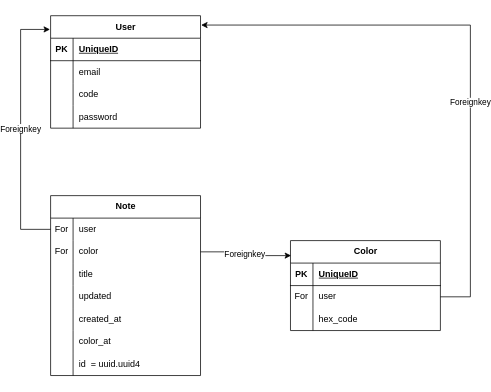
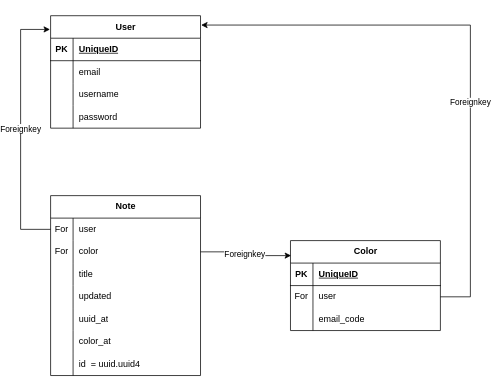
  <mxCell id="0" />
  <mxCell id="1" parent="0" />
  <mxCell id="2" value="Color" style="shape=table;startSize=30;container=1;collapsible=1;childLayout=tableLayout;fixedRows=1;rowLines=0;fontStyle=1;align=center;resizeLast=1;html=1;" vertex="1" parent="1"><mxGeometry x="380" y="320" width="200" height="120" as="geometry" /></mxCell>
  <mxCell id="3" value="" style="shape=tableRow;horizontal=0;startSize=0;swimlaneHead=0;swimlaneBody=0;fillColor=none;collapsible=0;dropTarget=0;points=[[0,0.5],[1,0.5]];portConstraint=eastwest;top=0;left=0;right=0;bottom=1;" vertex="1" parent="2"><mxGeometry y="30" width="200" height="30" as="geometry" /></mxCell>
  <mxCell id="4" value="PK" style="shape=partialRectangle;connectable=0;fillColor=none;top=0;left=0;bottom=0;right=0;fontStyle=1;overflow=hidden;whiteSpace=wrap;html=1;" vertex="1" parent="3"><mxGeometry width="30" height="30" as="geometry"><mxRectangle width="30" height="30" as="alternateBounds" /></mxGeometry></mxCell>
  <mxCell id="5" value="UniqueID" style="shape=partialRectangle;connectable=0;fillColor=none;top=0;left=0;bottom=0;right=0;align=left;spacingLeft=6;fontStyle=5;overflow=hidden;whiteSpace=wrap;html=1;" vertex="1" parent="3"><mxGeometry x="30" width="170" height="30" as="geometry"><mxRectangle width="170" height="30" as="alternateBounds" /></mxGeometry></mxCell>
  <mxCell id="6" style="shape=tableRow;horizontal=0;startSize=0;swimlaneHead=0;swimlaneBody=0;fillColor=none;collapsible=0;dropTarget=0;points=[[0,0.5],[1,0.5]];portConstraint=eastwest;top=0;left=0;right=0;bottom=0;" vertex="1" parent="2"><mxGeometry y="60" width="200" height="30" as="geometry" /></mxCell>
  <mxCell id="7" value="For" style="shape=partialRectangle;connectable=0;fillColor=none;top=0;left=0;bottom=0;right=0;editable=1;overflow=hidden;whiteSpace=wrap;html=1;" vertex="1" parent="6"><mxGeometry width="30" height="30" as="geometry"><mxRectangle width="30" height="30" as="alternateBounds" /></mxGeometry></mxCell>
  <mxCell id="8" value="user" style="shape=partialRectangle;connectable=0;fillColor=none;top=0;left=0;bottom=0;right=0;align=left;spacingLeft=6;overflow=hidden;whiteSpace=wrap;html=1;" vertex="1" parent="6"><mxGeometry x="30" width="170" height="30" as="geometry"><mxRectangle width="170" height="30" as="alternateBounds" /></mxGeometry></mxCell>
  <mxCell id="9" value="" style="shape=tableRow;horizontal=0;startSize=0;swimlaneHead=0;swimlaneBody=0;fillColor=none;collapsible=0;dropTarget=0;points=[[0,0.5],[1,0.5]];portConstraint=eastwest;top=0;left=0;right=0;bottom=0;" vertex="1" parent="2"><mxGeometry y="90" width="200" height="30" as="geometry" /></mxCell>
  <mxCell id="10" value="" style="shape=partialRectangle;connectable=0;fillColor=none;top=0;left=0;bottom=0;right=0;editable=1;overflow=hidden;whiteSpace=wrap;html=1;" vertex="1" parent="9"><mxGeometry width="30" height="30" as="geometry"><mxRectangle width="30" height="30" as="alternateBounds" /></mxGeometry></mxCell>
- <mxCell id="11" value="hex_code" style="shape=partialRectangle;connectable=0;fillColor=none;top=0;left=0;bottom=0;right=0;align=left;spacingLeft=6;overflow=hidden;whiteSpace=wrap;html=1;" vertex="1" parent="9"><mxGeometry x="30" width="170" height="30" as="geometry"><mxRectangle width="170" height="30" as="alternateBounds" /></mxGeometry></mxCell>
+ <mxCell id="11" value="email_code" style="shape=partialRectangle;connectable=0;fillColor=none;top=0;left=0;bottom=0;right=0;align=left;spacingLeft=6;overflow=hidden;whiteSpace=wrap;html=1;" vertex="1" parent="9"><mxGeometry x="30" width="170" height="30" as="geometry"><mxRectangle width="170" height="30" as="alternateBounds" /></mxGeometry></mxCell>
  <mxCell id="12" value="Note" style="shape=table;startSize=30;container=1;collapsible=1;childLayout=tableLayout;fixedRows=1;rowLines=0;fontStyle=1;align=center;resizeLast=1;html=1;" vertex="1" parent="1"><mxGeometry x="60" y="260" width="200" height="240" as="geometry" /></mxCell>
  <mxCell id="13" style="shape=tableRow;horizontal=0;startSize=0;swimlaneHead=0;swimlaneBody=0;fillColor=none;collapsible=0;dropTarget=0;points=[[0,0.5],[1,0.5]];portConstraint=eastwest;top=0;left=0;right=0;bottom=0;" vertex="1" parent="12"><mxGeometry y="30" width="200" height="30" as="geometry" /></mxCell>
  <mxCell id="14" value="For" style="shape=partialRectangle;connectable=0;fillColor=none;top=0;left=0;bottom=0;right=0;editable=1;overflow=hidden;whiteSpace=wrap;html=1;" vertex="1" parent="13"><mxGeometry width="30" height="30" as="geometry"><mxRectangle width="30" height="30" as="alternateBounds" /></mxGeometry></mxCell>
  <mxCell id="15" value="user" style="shape=partialRectangle;connectable=0;fillColor=none;top=0;left=0;bottom=0;right=0;align=left;spacingLeft=6;overflow=hidden;whiteSpace=wrap;html=1;" vertex="1" parent="13"><mxGeometry x="30" width="170" height="30" as="geometry"><mxRectangle width="170" height="30" as="alternateBounds" /></mxGeometry></mxCell>
  <mxCell id="16" style="shape=tableRow;horizontal=0;startSize=0;swimlaneHead=0;swimlaneBody=0;fillColor=none;collapsible=0;dropTarget=0;points=[[0,0.5],[1,0.5]];portConstraint=eastwest;top=0;left=0;right=0;bottom=0;" vertex="1" parent="12"><mxGeometry y="60" width="200" height="30" as="geometry" /></mxCell>
  <mxCell id="17" value="For" style="shape=partialRectangle;connectable=0;fillColor=none;top=0;left=0;bottom=0;right=0;editable=1;overflow=hidden;whiteSpace=wrap;html=1;" vertex="1" parent="16"><mxGeometry width="30" height="30" as="geometry"><mxRectangle width="30" height="30" as="alternateBounds" /></mxGeometry></mxCell>
  <mxCell id="18" value="color" style="shape=partialRectangle;connectable=0;fillColor=none;top=0;left=0;bottom=0;right=0;align=left;spacingLeft=6;overflow=hidden;whiteSpace=wrap;html=1;" vertex="1" parent="16"><mxGeometry x="30" width="170" height="30" as="geometry"><mxRectangle width="170" height="30" as="alternateBounds" /></mxGeometry></mxCell>
  <mxCell id="19" value="" style="shape=tableRow;horizontal=0;startSize=0;swimlaneHead=0;swimlaneBody=0;fillColor=none;collapsible=0;dropTarget=0;points=[[0,0.5],[1,0.5]];portConstraint=eastwest;top=0;left=0;right=0;bottom=0;" vertex="1" parent="12"><mxGeometry y="90" width="200" height="30" as="geometry" /></mxCell>
  <mxCell id="20" value="" style="shape=partialRectangle;connectable=0;fillColor=none;top=0;left=0;bottom=0;right=0;editable=1;overflow=hidden;whiteSpace=wrap;html=1;" vertex="1" parent="19"><mxGeometry width="30" height="30" as="geometry"><mxRectangle width="30" height="30" as="alternateBounds" /></mxGeometry></mxCell>
  <mxCell id="21" value="title" style="shape=partialRectangle;connectable=0;fillColor=none;top=0;left=0;bottom=0;right=0;align=left;spacingLeft=6;overflow=hidden;whiteSpace=wrap;html=1;" vertex="1" parent="19"><mxGeometry x="30" width="170" height="30" as="geometry"><mxRectangle width="170" height="30" as="alternateBounds" /></mxGeometry></mxCell>
  <mxCell id="22" value="" style="shape=tableRow;horizontal=0;startSize=0;swimlaneHead=0;swimlaneBody=0;fillColor=none;collapsible=0;dropTarget=0;points=[[0,0.5],[1,0.5]];portConstraint=eastwest;top=0;left=0;right=0;bottom=0;" vertex="1" parent="12"><mxGeometry y="120" width="200" height="30" as="geometry" /></mxCell>
  <mxCell id="23" value="" style="shape=partialRectangle;connectable=0;fillColor=none;top=0;left=0;bottom=0;right=0;editable=1;overflow=hidden;whiteSpace=wrap;html=1;" vertex="1" parent="22"><mxGeometry width="30" height="30" as="geometry"><mxRectangle width="30" height="30" as="alternateBounds" /></mxGeometry></mxCell>
  <mxCell id="24" value="updated" style="shape=partialRectangle;connectable=0;fillColor=none;top=0;left=0;bottom=0;right=0;align=left;spacingLeft=6;overflow=hidden;whiteSpace=wrap;html=1;" vertex="1" parent="22"><mxGeometry x="30" width="170" height="30" as="geometry"><mxRectangle width="170" height="30" as="alternateBounds" /></mxGeometry></mxCell>
  <mxCell id="25" style="shape=tableRow;horizontal=0;startSize=0;swimlaneHead=0;swimlaneBody=0;fillColor=none;collapsible=0;dropTarget=0;points=[[0,0.5],[1,0.5]];portConstraint=eastwest;top=0;left=0;right=0;bottom=0;" vertex="1" parent="12"><mxGeometry y="150" width="200" height="30" as="geometry" /></mxCell>
  <mxCell id="26" style="shape=partialRectangle;connectable=0;fillColor=none;top=0;left=0;bottom=0;right=0;editable=1;overflow=hidden;whiteSpace=wrap;html=1;" vertex="1" parent="25"><mxGeometry width="30" height="30" as="geometry"><mxRectangle width="30" height="30" as="alternateBounds" /></mxGeometry></mxCell>
- <mxCell id="27" value="created_at" style="shape=partialRectangle;connectable=0;fillColor=none;top=0;left=0;bottom=0;right=0;align=left;spacingLeft=6;overflow=hidden;whiteSpace=wrap;html=1;" vertex="1" parent="25"><mxGeometry x="30" width="170" height="30" as="geometry"><mxRectangle width="170" height="30" as="alternateBounds" /></mxGeometry></mxCell>
+ <mxCell id="27" value="uuid_at" style="shape=partialRectangle;connectable=0;fillColor=none;top=0;left=0;bottom=0;right=0;align=left;spacingLeft=6;overflow=hidden;whiteSpace=wrap;html=1;" vertex="1" parent="25"><mxGeometry x="30" width="170" height="30" as="geometry"><mxRectangle width="170" height="30" as="alternateBounds" /></mxGeometry></mxCell>
  <mxCell id="28" style="shape=tableRow;horizontal=0;startSize=0;swimlaneHead=0;swimlaneBody=0;fillColor=none;collapsible=0;dropTarget=0;points=[[0,0.5],[1,0.5]];portConstraint=eastwest;top=0;left=0;right=0;bottom=0;" vertex="1" parent="12"><mxGeometry y="180" width="200" height="30" as="geometry" /></mxCell>
  <mxCell id="29" style="shape=partialRectangle;connectable=0;fillColor=none;top=0;left=0;bottom=0;right=0;editable=1;overflow=hidden;whiteSpace=wrap;html=1;" vertex="1" parent="28"><mxGeometry width="30" height="30" as="geometry"><mxRectangle width="30" height="30" as="alternateBounds" /></mxGeometry></mxCell>
  <mxCell id="30" value="color_at" style="shape=partialRectangle;connectable=0;fillColor=none;top=0;left=0;bottom=0;right=0;align=left;spacingLeft=6;overflow=hidden;whiteSpace=wrap;html=1;" vertex="1" parent="28"><mxGeometry x="30" width="170" height="30" as="geometry"><mxRectangle width="170" height="30" as="alternateBounds" /></mxGeometry></mxCell>
  <mxCell id="31" value="" style="shape=tableRow;horizontal=0;startSize=0;swimlaneHead=0;swimlaneBody=0;fillColor=none;collapsible=0;dropTarget=0;points=[[0,0.5],[1,0.5]];portConstraint=eastwest;top=0;left=0;right=0;bottom=0;" vertex="1" parent="12"><mxGeometry y="210" width="200" height="30" as="geometry" /></mxCell>
  <mxCell id="32" value="" style="shape=partialRectangle;connectable=0;fillColor=none;top=0;left=0;bottom=0;right=0;editable=1;overflow=hidden;whiteSpace=wrap;html=1;" vertex="1" parent="31"><mxGeometry width="30" height="30" as="geometry"><mxRectangle width="30" height="30" as="alternateBounds" /></mxGeometry></mxCell>
  <mxCell id="33" value="id&amp;nbsp; = uuid.uuid4" style="shape=partialRectangle;connectable=0;fillColor=none;top=0;left=0;bottom=0;right=0;align=left;spacingLeft=6;overflow=hidden;whiteSpace=wrap;html=1;" vertex="1" parent="31"><mxGeometry x="30" width="170" height="30" as="geometry"><mxRectangle width="170" height="30" as="alternateBounds" /></mxGeometry></mxCell>
  <mxCell id="34" style="edgeStyle=orthogonalEdgeStyle;rounded=0;orthogonalLoop=1;jettySize=auto;html=1;exitX=1;exitY=0.5;exitDx=0;exitDy=0;entryX=0.004;entryY=0.167;entryDx=0;entryDy=0;entryPerimeter=0;" edge="1" parent="1" source="16" target="2"><mxGeometry relative="1" as="geometry" /></mxCell>
  <mxCell id="35" value="Foreignkey" style="edgeLabel;html=1;align=center;verticalAlign=middle;resizable=0;points=[];" vertex="1" connectable="0" parent="34"><mxGeometry x="-0.076" y="-2" relative="1" as="geometry"><mxPoint as="offset" /></mxGeometry></mxCell>
  <mxCell id="36" value="User" style="shape=table;startSize=30;container=1;collapsible=1;childLayout=tableLayout;fixedRows=1;rowLines=0;fontStyle=1;align=center;resizeLast=1;html=1;" vertex="1" parent="1"><mxGeometry x="60" y="20" width="200" height="150" as="geometry" /></mxCell>
  <mxCell id="37" value="" style="shape=tableRow;horizontal=0;startSize=0;swimlaneHead=0;swimlaneBody=0;fillColor=none;collapsible=0;dropTarget=0;points=[[0,0.5],[1,0.5]];portConstraint=eastwest;top=0;left=0;right=0;bottom=1;" vertex="1" parent="36"><mxGeometry y="30" width="200" height="30" as="geometry" /></mxCell>
  <mxCell id="38" value="PK" style="shape=partialRectangle;connectable=0;fillColor=none;top=0;left=0;bottom=0;right=0;fontStyle=1;overflow=hidden;whiteSpace=wrap;html=1;" vertex="1" parent="37"><mxGeometry width="30" height="30" as="geometry"><mxRectangle width="30" height="30" as="alternateBounds" /></mxGeometry></mxCell>
  <mxCell id="39" value="UniqueID" style="shape=partialRectangle;connectable=0;fillColor=none;top=0;left=0;bottom=0;right=0;align=left;spacingLeft=6;fontStyle=5;overflow=hidden;whiteSpace=wrap;html=1;" vertex="1" parent="37"><mxGeometry x="30" width="170" height="30" as="geometry"><mxRectangle width="170" height="30" as="alternateBounds" /></mxGeometry></mxCell>
  <mxCell id="40" value="" style="shape=tableRow;horizontal=0;startSize=0;swimlaneHead=0;swimlaneBody=0;fillColor=none;collapsible=0;dropTarget=0;points=[[0,0.5],[1,0.5]];portConstraint=eastwest;top=0;left=0;right=0;bottom=0;" vertex="1" parent="36"><mxGeometry y="60" width="200" height="30" as="geometry" /></mxCell>
  <mxCell id="41" value="" style="shape=partialRectangle;connectable=0;fillColor=none;top=0;left=0;bottom=0;right=0;editable=1;overflow=hidden;whiteSpace=wrap;html=1;" vertex="1" parent="40"><mxGeometry width="30" height="30" as="geometry"><mxRectangle width="30" height="30" as="alternateBounds" /></mxGeometry></mxCell>
  <mxCell id="42" value="email" style="shape=partialRectangle;connectable=0;fillColor=none;top=0;left=0;bottom=0;right=0;align=left;spacingLeft=6;overflow=hidden;whiteSpace=wrap;html=1;" vertex="1" parent="40"><mxGeometry x="30" width="170" height="30" as="geometry"><mxRectangle width="170" height="30" as="alternateBounds" /></mxGeometry></mxCell>
  <mxCell id="43" style="shape=tableRow;horizontal=0;startSize=0;swimlaneHead=0;swimlaneBody=0;fillColor=none;collapsible=0;dropTarget=0;points=[[0,0.5],[1,0.5]];portConstraint=eastwest;top=0;left=0;right=0;bottom=0;" vertex="1" parent="36"><mxGeometry y="90" width="200" height="30" as="geometry" /></mxCell>
  <mxCell id="44" style="shape=partialRectangle;connectable=0;fillColor=none;top=0;left=0;bottom=0;right=0;editable=1;overflow=hidden;whiteSpace=wrap;html=1;" vertex="1" parent="43"><mxGeometry width="30" height="30" as="geometry"><mxRectangle width="30" height="30" as="alternateBounds" /></mxGeometry></mxCell>
- <mxCell id="45" value="code" style="shape=partialRectangle;connectable=0;fillColor=none;top=0;left=0;bottom=0;right=0;align=left;spacingLeft=6;overflow=hidden;whiteSpace=wrap;html=1;" vertex="1" parent="43"><mxGeometry x="30" width="170" height="30" as="geometry"><mxRectangle width="170" height="30" as="alternateBounds" /></mxGeometry></mxCell>
+ <mxCell id="45" value="username" style="shape=partialRectangle;connectable=0;fillColor=none;top=0;left=0;bottom=0;right=0;align=left;spacingLeft=6;overflow=hidden;whiteSpace=wrap;html=1;" vertex="1" parent="43"><mxGeometry x="30" width="170" height="30" as="geometry"><mxRectangle width="170" height="30" as="alternateBounds" /></mxGeometry></mxCell>
  <mxCell id="46" style="shape=tableRow;horizontal=0;startSize=0;swimlaneHead=0;swimlaneBody=0;fillColor=none;collapsible=0;dropTarget=0;points=[[0,0.5],[1,0.5]];portConstraint=eastwest;top=0;left=0;right=0;bottom=0;" vertex="1" parent="36"><mxGeometry y="120" width="200" height="30" as="geometry" /></mxCell>
  <mxCell id="47" style="shape=partialRectangle;connectable=0;fillColor=none;top=0;left=0;bottom=0;right=0;editable=1;overflow=hidden;whiteSpace=wrap;html=1;" vertex="1" parent="46"><mxGeometry width="30" height="30" as="geometry"><mxRectangle width="30" height="30" as="alternateBounds" /></mxGeometry></mxCell>
  <mxCell id="48" value="password" style="shape=partialRectangle;connectable=0;fillColor=none;top=0;left=0;bottom=0;right=0;align=left;spacingLeft=6;overflow=hidden;whiteSpace=wrap;html=1;" vertex="1" parent="46"><mxGeometry x="30" width="170" height="30" as="geometry"><mxRectangle width="170" height="30" as="alternateBounds" /></mxGeometry></mxCell>
  <mxCell id="49" style="edgeStyle=orthogonalEdgeStyle;rounded=0;orthogonalLoop=1;jettySize=auto;html=1;exitX=0;exitY=0.5;exitDx=0;exitDy=0;entryX=-0.004;entryY=0.122;entryDx=0;entryDy=0;entryPerimeter=0;" edge="1" parent="1" source="13" target="36"><mxGeometry relative="1" as="geometry"><Array as="points"><mxPoint x="20" y="305" /><mxPoint x="20" y="38" /></Array></mxGeometry></mxCell>
  <mxCell id="50" value="Foreignkey" style="edgeLabel;html=1;align=center;verticalAlign=middle;resizable=0;points=[];" vertex="1" connectable="0" parent="49"><mxGeometry x="0.012" y="1" relative="1" as="geometry"><mxPoint as="offset" /></mxGeometry></mxCell>
  <mxCell id="51" style="edgeStyle=orthogonalEdgeStyle;rounded=0;orthogonalLoop=1;jettySize=auto;html=1;exitX=1;exitY=0.5;exitDx=0;exitDy=0;entryX=1.004;entryY=0.083;entryDx=0;entryDy=0;entryPerimeter=0;" edge="1" parent="1" source="6" target="36"><mxGeometry relative="1" as="geometry"><Array as="points"><mxPoint x="620" y="395" /><mxPoint x="620" y="33" /></Array></mxGeometry></mxCell>
  <mxCell id="52" value="Foreignkey" style="edgeLabel;html=1;align=center;verticalAlign=middle;resizable=0;points=[];" vertex="1" connectable="0" parent="51"><mxGeometry x="-0.212" y="1" relative="1" as="geometry"><mxPoint as="offset" /></mxGeometry></mxCell>
